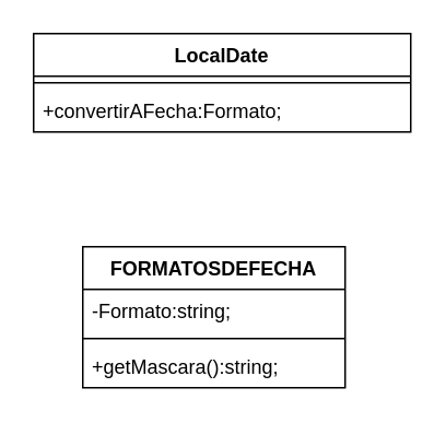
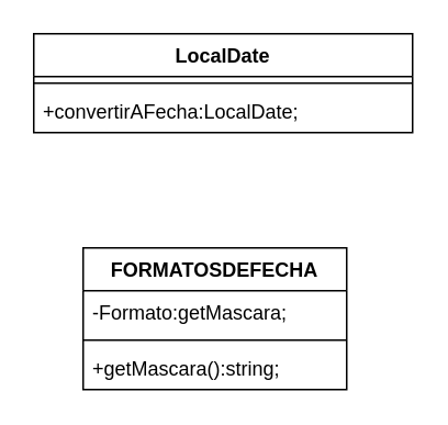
  <mxCell id="0" />
  <mxCell id="1" parent="0" />
  <mxCell id="2" value="LocalDate" style="swimlane;fontStyle=1;align=center;verticalAlign=top;childLayout=stackLayout;horizontal=1;startSize=26;horizontalStack=0;resizeParent=1;resizeParentMax=0;resizeLast=0;collapsible=1;marginBottom=0;" vertex="1" parent="1"><mxGeometry x="20" y="20" width="230" height="60" as="geometry" /></mxCell>
  <mxCell id="3" value="" style="line;strokeWidth=1;fillColor=none;align=left;verticalAlign=middle;spacingTop=-1;spacingLeft=3;spacingRight=3;rotatable=0;labelPosition=right;points=[];portConstraint=eastwest;strokeColor=inherit;" vertex="1" parent="2"><mxGeometry y="26" width="230" height="8" as="geometry" /></mxCell>
- <mxCell id="4" value="+convertirAFecha:Formato;" style="text;strokeColor=none;fillColor=none;align=left;verticalAlign=top;spacingLeft=4;spacingRight=4;overflow=hidden;rotatable=0;points=[[0,0.5],[1,0.5]];portConstraint=eastwest;" vertex="1" parent="2"><mxGeometry y="34" width="230" height="26" as="geometry" /></mxCell>
+ <mxCell id="4" value="+convertirAFecha:LocalDate;" style="text;strokeColor=none;fillColor=none;align=left;verticalAlign=top;spacingLeft=4;spacingRight=4;overflow=hidden;rotatable=0;points=[[0,0.5],[1,0.5]];portConstraint=eastwest;" vertex="1" parent="2"><mxGeometry y="34" width="230" height="26" as="geometry" /></mxCell>
  <mxCell id="5" value="FORMATOSDEFECHA" style="swimlane;fontStyle=1;align=center;verticalAlign=top;childLayout=stackLayout;horizontal=1;startSize=26;horizontalStack=0;resizeParent=1;resizeParentMax=0;resizeLast=0;collapsible=1;marginBottom=0;" vertex="1" parent="1"><mxGeometry x="50" y="150" width="160" height="86" as="geometry" /></mxCell>
- <mxCell id="6" value="-Formato:string;" style="text;strokeColor=none;fillColor=none;align=left;verticalAlign=top;spacingLeft=4;spacingRight=4;overflow=hidden;rotatable=0;points=[[0,0.5],[1,0.5]];portConstraint=eastwest;" vertex="1" parent="5"><mxGeometry y="26" width="160" height="26" as="geometry" /></mxCell>
+ <mxCell id="6" value="-Formato:getMascara;" style="text;strokeColor=none;fillColor=none;align=left;verticalAlign=top;spacingLeft=4;spacingRight=4;overflow=hidden;rotatable=0;points=[[0,0.5],[1,0.5]];portConstraint=eastwest;" vertex="1" parent="5"><mxGeometry y="26" width="160" height="26" as="geometry" /></mxCell>
  <mxCell id="7" value="" style="line;strokeWidth=1;fillColor=none;align=left;verticalAlign=middle;spacingTop=-1;spacingLeft=3;spacingRight=3;rotatable=0;labelPosition=right;points=[];portConstraint=eastwest;strokeColor=inherit;" vertex="1" parent="5"><mxGeometry y="52" width="160" height="8" as="geometry" /></mxCell>
  <mxCell id="8" value="+getMascara():string;" style="text;strokeColor=none;fillColor=none;align=left;verticalAlign=top;spacingLeft=4;spacingRight=4;overflow=hidden;rotatable=0;points=[[0,0.5],[1,0.5]];portConstraint=eastwest;" vertex="1" parent="5"><mxGeometry y="60" width="160" height="26" as="geometry" /></mxCell>
